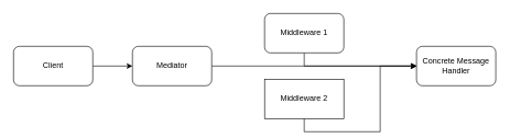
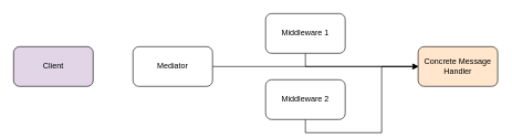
  <mxCell id="0" />
  <mxCell id="1" parent="0" />
- <mxCell id="2" style="edgeStyle=orthogonalEdgeStyle;rounded=0;orthogonalLoop=1;jettySize=auto;html=1;exitX=1;exitY=0.5;exitDx=0;exitDy=0;entryX=0;entryY=0.5;entryDx=0;entryDy=0;" edge="1" parent="1" source="3" target="5"><mxGeometry relative="1" as="geometry" /></mxCell>
- <mxCell id="3" value="Client" style="rounded=1;whiteSpace=wrap;html=1;" vertex="1" parent="1"><mxGeometry x="20" y="70" width="120" height="60" as="geometry" /></mxCell>
+ <mxCell id="3" value="Client" style="rounded=1;whiteSpace=wrap;html=1;fillColor=#e1d5e7;" vertex="1" parent="1"><mxGeometry x="20" y="70" width="120" height="60" as="geometry" /></mxCell>
  <mxCell id="4" style="edgeStyle=orthogonalEdgeStyle;rounded=0;orthogonalLoop=1;jettySize=auto;html=1;exitX=1;exitY=0.5;exitDx=0;exitDy=0;" edge="1" parent="1" source="5" target="10"><mxGeometry relative="1" as="geometry" /></mxCell>
  <mxCell id="5" value="Mediator" style="rounded=1;whiteSpace=wrap;html=1;" vertex="1" parent="1"><mxGeometry x="200" y="70" width="120" height="60" as="geometry" /></mxCell>
  <mxCell id="6" style="edgeStyle=orthogonalEdgeStyle;rounded=0;orthogonalLoop=1;jettySize=auto;html=1;exitX=0.5;exitY=1;exitDx=0;exitDy=0;" edge="1" parent="1" source="7" target="10"><mxGeometry relative="1" as="geometry" /></mxCell>
  <mxCell id="7" value="Middleware 1" style="rounded=1;whiteSpace=wrap;html=1;" vertex="1" parent="1"><mxGeometry x="400" y="20" width="120" height="60" as="geometry" /></mxCell>
  <mxCell id="8" style="edgeStyle=orthogonalEdgeStyle;rounded=0;orthogonalLoop=1;jettySize=auto;html=1;exitX=0.5;exitY=1;exitDx=0;exitDy=0;entryX=0;entryY=0.5;entryDx=0;entryDy=0;" edge="1" parent="1" source="9" target="10"><mxGeometry relative="1" as="geometry" /></mxCell>
- <mxCell id="9" value="Middleware 2" style="whiteSpace=wrap;html=1;rounded=0;" vertex="1" parent="1"><mxGeometry x="400" y="120" width="120" height="60" as="geometry" /></mxCell>
- <mxCell id="10" value="Concrete Message&lt;br&gt;Handler" style="rounded=1;whiteSpace=wrap;html=1;" vertex="1" parent="1"><mxGeometry x="630" y="70" width="120" height="60" as="geometry" /></mxCell>
+ <mxCell id="9" value="Middleware 2" style="rounded=1;whiteSpace=wrap;html=1;" vertex="1" parent="1"><mxGeometry x="400" y="120" width="120" height="60" as="geometry" /></mxCell>
+ <mxCell id="10" value="Concrete Message&lt;br&gt;Handler" style="rounded=1;whiteSpace=wrap;html=1;fillColor=#ffe6cc;" vertex="1" parent="1"><mxGeometry x="630" y="70" width="120" height="60" as="geometry" /></mxCell>
